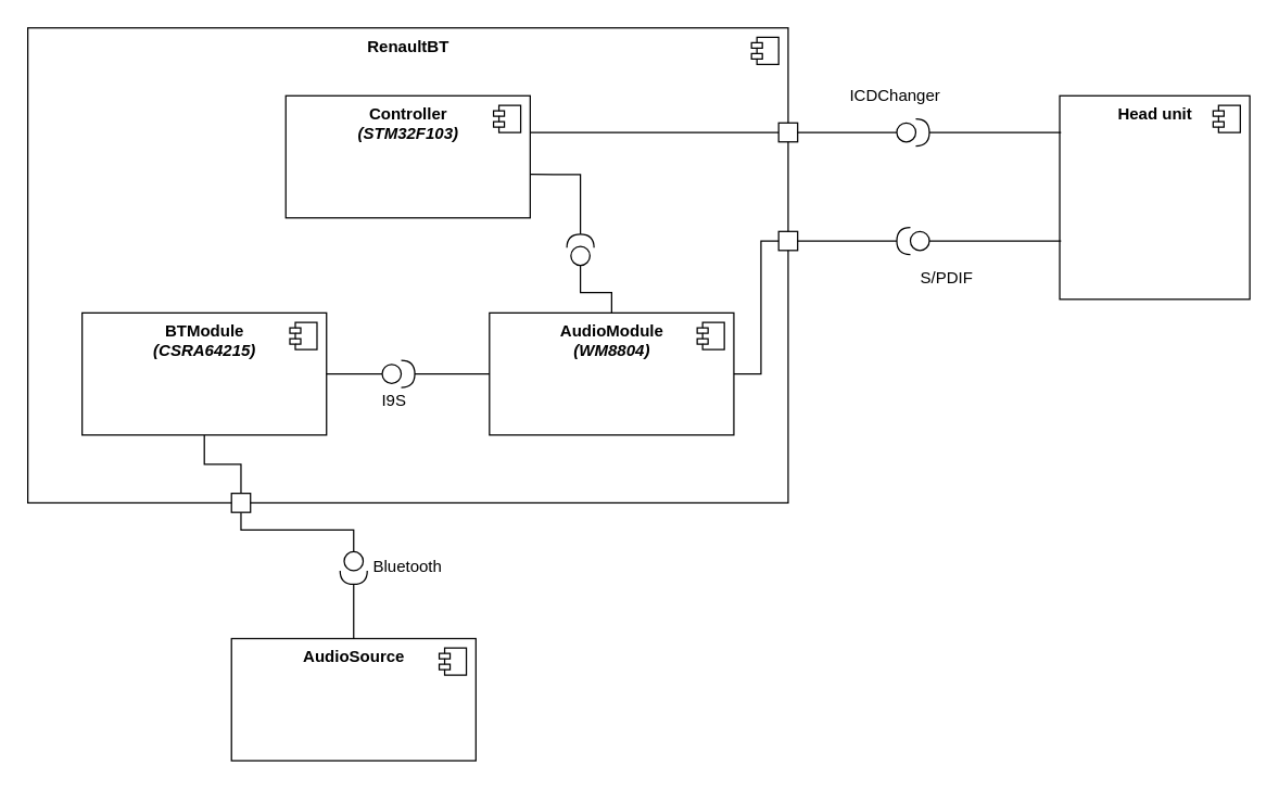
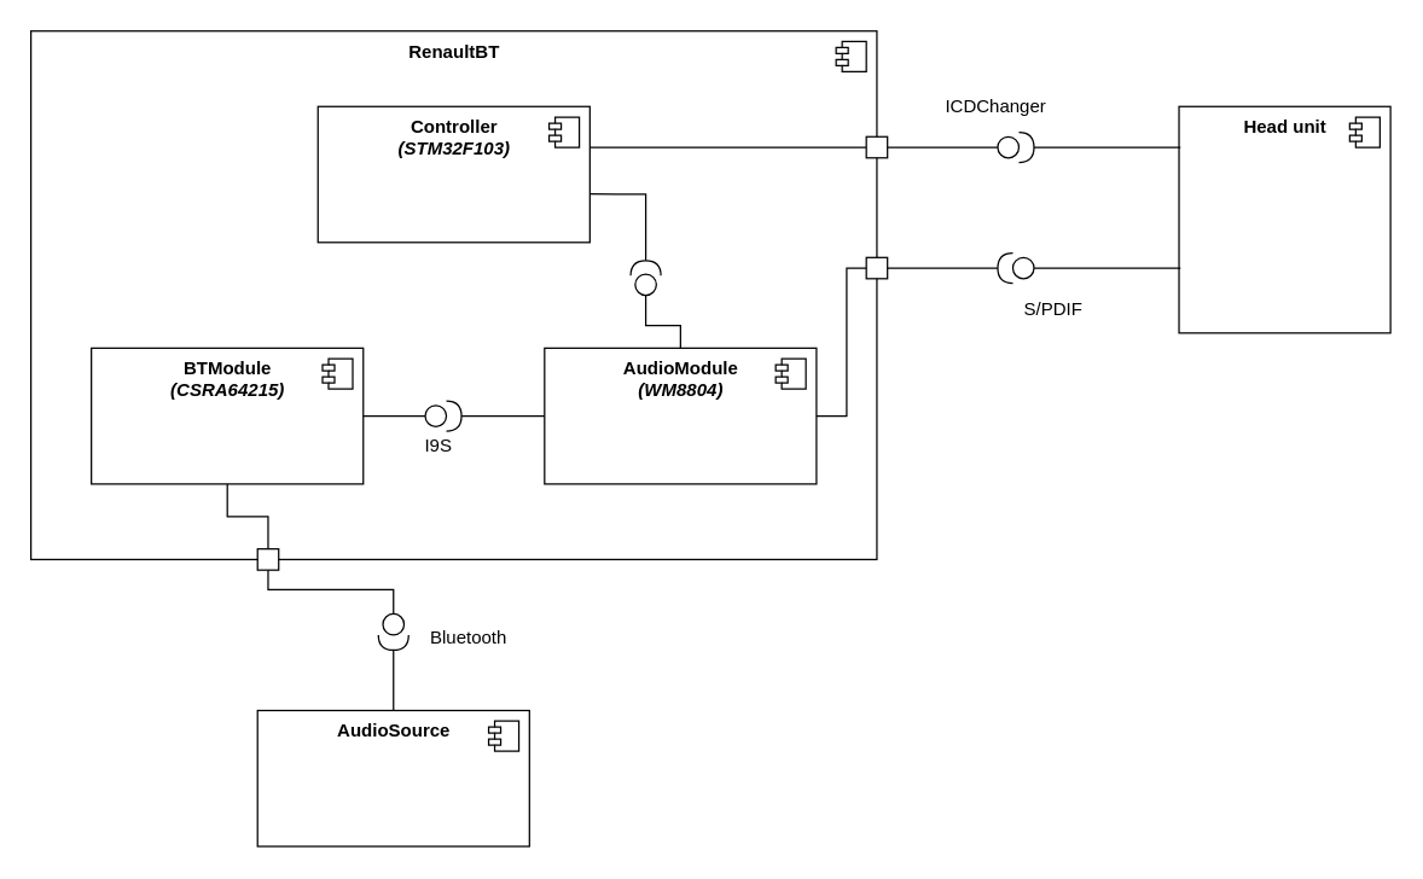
  <mxCell id="0" />
  <mxCell id="1" parent="0" />
  <mxCell id="2" value="&lt;b&gt;RenaultBT&lt;br&gt;&lt;/b&gt;" style="html=1;dropTarget=0;verticalAlign=top;rotation=0;" vertex="1" parent="1"><mxGeometry x="20" y="20" width="560" height="350" as="geometry" /></mxCell>
  <mxCell id="3" value="" style="shape=component;jettyWidth=8;jettyHeight=4;" vertex="1" parent="2"><mxGeometry x="1" width="20" height="20" relative="1" as="geometry"><mxPoint x="-27" y="7" as="offset" /></mxGeometry></mxCell>
  <mxCell id="4" value="&lt;b&gt;Controller&lt;br&gt;&lt;i&gt;(STM32F103)&lt;/i&gt;&lt;br&gt;&lt;/b&gt;" style="html=1;dropTarget=0;verticalAlign=top;rotation=0;strokeWidth=1;" vertex="1" parent="1"><mxGeometry x="210" y="70" width="180" height="90" as="geometry" /></mxCell>
  <mxCell id="5" value="" style="shape=component;jettyWidth=8;jettyHeight=4;" vertex="1" parent="4"><mxGeometry x="1" width="20" height="20" relative="1" as="geometry"><mxPoint x="-27" y="7" as="offset" /></mxGeometry></mxCell>
  <mxCell id="6" value="&lt;b&gt;BTModule&lt;br&gt;&lt;i&gt;(CSRA64215)&lt;/i&gt;&lt;br&gt;&lt;/b&gt;" style="html=1;dropTarget=0;verticalAlign=top;rotation=0;strokeWidth=1;" vertex="1" parent="1"><mxGeometry x="60" y="230" width="180" height="90" as="geometry" /></mxCell>
  <mxCell id="7" value="" style="shape=component;jettyWidth=8;jettyHeight=4;" vertex="1" parent="6"><mxGeometry x="1" width="20" height="20" relative="1" as="geometry"><mxPoint x="-27" y="7" as="offset" /></mxGeometry></mxCell>
  <mxCell id="8" value="&lt;b&gt;AudioModule&lt;br&gt;&lt;i&gt;(WM8804)&lt;/i&gt;&lt;br&gt;&lt;/b&gt;" style="html=1;dropTarget=0;verticalAlign=top;rotation=0;strokeWidth=1;" vertex="1" parent="1"><mxGeometry x="360" y="230" width="180" height="90" as="geometry" /></mxCell>
  <mxCell id="9" value="" style="shape=component;jettyWidth=8;jettyHeight=4;" vertex="1" parent="8"><mxGeometry x="1" width="20" height="20" relative="1" as="geometry"><mxPoint x="-27" y="7" as="offset" /></mxGeometry></mxCell>
  <mxCell id="10" style="edgeStyle=orthogonalEdgeStyle;rounded=0;orthogonalLoop=1;jettySize=auto;html=1;endArrow=none;endFill=0;" edge="1" parent="1" source="11" target="6"><mxGeometry relative="1" as="geometry" /></mxCell>
  <mxCell id="11" value="" style="whiteSpace=wrap;html=1;aspect=fixed;strokeWidth=1;rotatable=0;resizable=1;" vertex="1" parent="1"><mxGeometry x="170" y="363" width="14" height="14" as="geometry" /></mxCell>
  <mxCell id="12" value="&lt;b&gt;AudioSource&lt;/b&gt;" style="html=1;dropTarget=0;verticalAlign=top;rotation=0;strokeWidth=1;" vertex="1" parent="1"><mxGeometry x="170" y="470" width="180" height="90" as="geometry" /></mxCell>
  <mxCell id="13" value="" style="shape=component;jettyWidth=8;jettyHeight=4;" vertex="1" parent="12"><mxGeometry x="1" width="20" height="20" relative="1" as="geometry"><mxPoint x="-27" y="7" as="offset" /></mxGeometry></mxCell>
  <mxCell id="14" style="edgeStyle=orthogonalEdgeStyle;rounded=0;orthogonalLoop=1;jettySize=auto;html=1;entryX=0.5;entryY=1;entryDx=0;entryDy=0;endArrow=none;endFill=0;" edge="1" parent="1" source="15" target="11"><mxGeometry relative="1" as="geometry"><Array as="points"><mxPoint x="260" y="390" /><mxPoint x="177" y="390" /></Array></mxGeometry></mxCell>
  <mxCell id="15" value="" style="ellipse;whiteSpace=wrap;html=1;aspect=fixed;strokeWidth=1;allowArrows=1;resizable=0;rotatable=0;resizeWidth=0;resizeHeight=0;" vertex="1" parent="1"><mxGeometry x="253" y="406" width="14" height="14" as="geometry" /></mxCell>
  <mxCell id="16" style="edgeStyle=orthogonalEdgeStyle;rounded=0;orthogonalLoop=1;jettySize=auto;html=1;endArrow=none;endFill=0;" edge="1" parent="1" source="17"><mxGeometry relative="1" as="geometry"><mxPoint x="260" y="470" as="targetPoint" /><Array as="points"><mxPoint x="260" y="470" /></Array></mxGeometry></mxCell>
  <mxCell id="17" value="" style="shape=requiredInterface;html=1;verticalLabelPosition=bottom;strokeWidth=1;direction=south;" vertex="1" parent="1"><mxGeometry x="250" y="420" width="20" height="10" as="geometry" /></mxCell>
- <mxCell id="18" value="Bluetooth" style="text;html=1;strokeColor=none;fillColor=none;align=center;verticalAlign=middle;whiteSpace=wrap;rounded=0;" vertex="1" parent="1"><mxGeometry x="280" y="407" width="40" height="20" as="geometry" /></mxCell>
+ <mxCell id="18" value="Bluetooth" style="text;html=1;strokeColor=none;fillColor=none;align=center;verticalAlign=middle;whiteSpace=wrap;rounded=0;" vertex="1" parent="1"><mxGeometry x="290" y="412" width="40" height="20" as="geometry" /></mxCell>
  <mxCell id="19" style="edgeStyle=orthogonalEdgeStyle;rounded=0;orthogonalLoop=1;jettySize=auto;html=1;entryX=1;entryY=0.5;entryDx=0;entryDy=0;endArrow=none;endFill=0;" edge="1" parent="1" source="20" target="6"><mxGeometry relative="1" as="geometry" /></mxCell>
  <mxCell id="20" value="" style="ellipse;whiteSpace=wrap;html=1;aspect=fixed;strokeWidth=1;allowArrows=1;resizable=0;rotatable=0;resizeWidth=0;resizeHeight=0;" vertex="1" parent="1"><mxGeometry x="281" y="268" width="14" height="14" as="geometry" /></mxCell>
  <mxCell id="21" style="edgeStyle=orthogonalEdgeStyle;rounded=0;orthogonalLoop=1;jettySize=auto;html=1;entryX=0;entryY=0.5;entryDx=0;entryDy=0;endArrow=none;endFill=0;" edge="1" parent="1" source="22" target="8"><mxGeometry relative="1" as="geometry" /></mxCell>
  <mxCell id="22" value="" style="shape=requiredInterface;html=1;verticalLabelPosition=bottom;strokeWidth=1;" vertex="1" parent="1"><mxGeometry x="295" y="265" width="10" height="20" as="geometry" /></mxCell>
  <mxCell id="23" value="I9S" style="text;html=1;strokeColor=none;fillColor=none;align=center;verticalAlign=middle;whiteSpace=wrap;rounded=0;" vertex="1" parent="1"><mxGeometry x="270" y="285" width="40" height="20" as="geometry" /></mxCell>
  <mxCell id="24" style="edgeStyle=orthogonalEdgeStyle;rounded=0;orthogonalLoop=1;jettySize=auto;html=1;endArrow=none;endFill=0;" edge="1" parent="1" source="25" target="4"><mxGeometry relative="1" as="geometry"><Array as="points"><mxPoint x="450" y="97" /><mxPoint x="450" y="97" /></Array></mxGeometry></mxCell>
  <mxCell id="25" value="" style="whiteSpace=wrap;html=1;aspect=fixed;strokeWidth=1;rotatable=0;resizable=0;" vertex="1" parent="1"><mxGeometry x="573" y="90" width="14" height="14" as="geometry" /></mxCell>
  <mxCell id="26" style="edgeStyle=orthogonalEdgeStyle;rounded=0;orthogonalLoop=1;jettySize=auto;html=1;entryX=1;entryY=0.5;entryDx=0;entryDy=0;endArrow=none;endFill=0;" edge="1" parent="1" source="27" target="8"><mxGeometry relative="1" as="geometry"><Array as="points"><mxPoint x="560" y="177" /><mxPoint x="560" y="275" /></Array></mxGeometry></mxCell>
  <mxCell id="27" value="" style="whiteSpace=wrap;html=1;aspect=fixed;strokeWidth=1;rotatable=0;resizable=0;" vertex="1" parent="1"><mxGeometry x="573" y="170" width="14" height="14" as="geometry" /></mxCell>
  <mxCell id="28" value="&lt;b&gt;Head unit&lt;/b&gt;" style="html=1;dropTarget=0;verticalAlign=top;rotation=0;strokeWidth=1;" vertex="1" parent="1"><mxGeometry x="780" y="70" width="140" height="150" as="geometry" /></mxCell>
  <mxCell id="29" value="" style="shape=component;jettyWidth=8;jettyHeight=4;" vertex="1" parent="28"><mxGeometry x="1" width="20" height="20" relative="1" as="geometry"><mxPoint x="-27" y="7" as="offset" /></mxGeometry></mxCell>
  <mxCell id="30" style="edgeStyle=orthogonalEdgeStyle;rounded=0;orthogonalLoop=1;jettySize=auto;html=1;entryX=1;entryY=0.5;entryDx=0;entryDy=0;endArrow=none;endFill=0;" edge="1" parent="1" source="31" target="25"><mxGeometry relative="1" as="geometry" /></mxCell>
  <mxCell id="31" value="" style="ellipse;whiteSpace=wrap;html=1;aspect=fixed;strokeWidth=1;allowArrows=1;resizable=0;rotatable=0;resizeWidth=0;resizeHeight=0;" vertex="1" parent="1"><mxGeometry x="660" y="90" width="14" height="14" as="geometry" /></mxCell>
  <mxCell id="32" style="edgeStyle=orthogonalEdgeStyle;rounded=0;orthogonalLoop=1;jettySize=auto;html=1;endArrow=none;endFill=0;entryX=0.007;entryY=0.18;entryDx=0;entryDy=0;entryPerimeter=0;" edge="1" parent="1" source="33" target="28"><mxGeometry relative="1" as="geometry"><mxPoint x="760" y="126" as="targetPoint" /></mxGeometry></mxCell>
  <mxCell id="33" value="" style="shape=requiredInterface;html=1;verticalLabelPosition=bottom;strokeWidth=1;" vertex="1" parent="1"><mxGeometry x="674" y="87" width="10" height="20" as="geometry" /></mxCell>
  <mxCell id="34" style="edgeStyle=orthogonalEdgeStyle;rounded=0;orthogonalLoop=1;jettySize=auto;html=1;endArrow=none;endFill=0;" edge="1" parent="1" source="35"><mxGeometry relative="1" as="geometry"><mxPoint x="781" y="177" as="targetPoint" /><Array as="points"><mxPoint x="781" y="177" /></Array></mxGeometry></mxCell>
  <mxCell id="35" value="" style="ellipse;whiteSpace=wrap;html=1;aspect=fixed;strokeWidth=1;allowArrows=1;resizable=0;rotatable=0;resizeWidth=0;resizeHeight=0;" vertex="1" parent="1"><mxGeometry x="670" y="170" width="14" height="14" as="geometry" /></mxCell>
  <mxCell id="36" style="edgeStyle=orthogonalEdgeStyle;rounded=0;orthogonalLoop=1;jettySize=auto;html=1;entryX=1;entryY=0.5;entryDx=0;entryDy=0;endArrow=none;endFill=0;" edge="1" parent="1" source="37" target="27"><mxGeometry relative="1" as="geometry" /></mxCell>
  <mxCell id="37" value="" style="shape=requiredInterface;html=1;verticalLabelPosition=bottom;strokeWidth=1;rotation=0;direction=west;" vertex="1" parent="1"><mxGeometry x="660" y="167" width="10" height="20" as="geometry" /></mxCell>
  <mxCell id="38" value="ICDChanger" style="text;html=1;strokeColor=none;fillColor=none;align=center;verticalAlign=middle;whiteSpace=wrap;rounded=0;" vertex="1" parent="1"><mxGeometry x="639" y="60" width="40" height="20" as="geometry" /></mxCell>
  <mxCell id="39" value="S/PDIF" style="text;html=1;strokeColor=none;fillColor=none;align=center;verticalAlign=middle;whiteSpace=wrap;rounded=0;" vertex="1" parent="1"><mxGeometry x="677" y="195" width="40" height="20" as="geometry" /></mxCell>
  <mxCell id="40" style="edgeStyle=orthogonalEdgeStyle;rounded=0;orthogonalLoop=1;jettySize=auto;html=1;endArrow=none;endFill=0;" edge="1" parent="1" source="41" target="8"><mxGeometry relative="1" as="geometry" /></mxCell>
  <mxCell id="41" value="" style="ellipse;whiteSpace=wrap;html=1;aspect=fixed;strokeWidth=1;allowArrows=1;resizable=0;rotatable=0;resizeWidth=0;resizeHeight=0;" vertex="1" parent="1"><mxGeometry x="420" y="181" width="14" height="14" as="geometry" /></mxCell>
  <mxCell id="42" style="edgeStyle=orthogonalEdgeStyle;rounded=0;orthogonalLoop=1;jettySize=auto;html=1;entryX=1;entryY=0.644;entryDx=0;entryDy=0;entryPerimeter=0;endArrow=none;endFill=0;" edge="1" parent="1" source="43" target="4"><mxGeometry relative="1" as="geometry"><Array as="points"><mxPoint x="427" y="128" /></Array></mxGeometry></mxCell>
  <mxCell id="43" value="" style="shape=requiredInterface;html=1;verticalLabelPosition=bottom;strokeWidth=1;direction=north;" vertex="1" parent="1"><mxGeometry x="417" y="172" width="20" height="10" as="geometry" /></mxCell>
